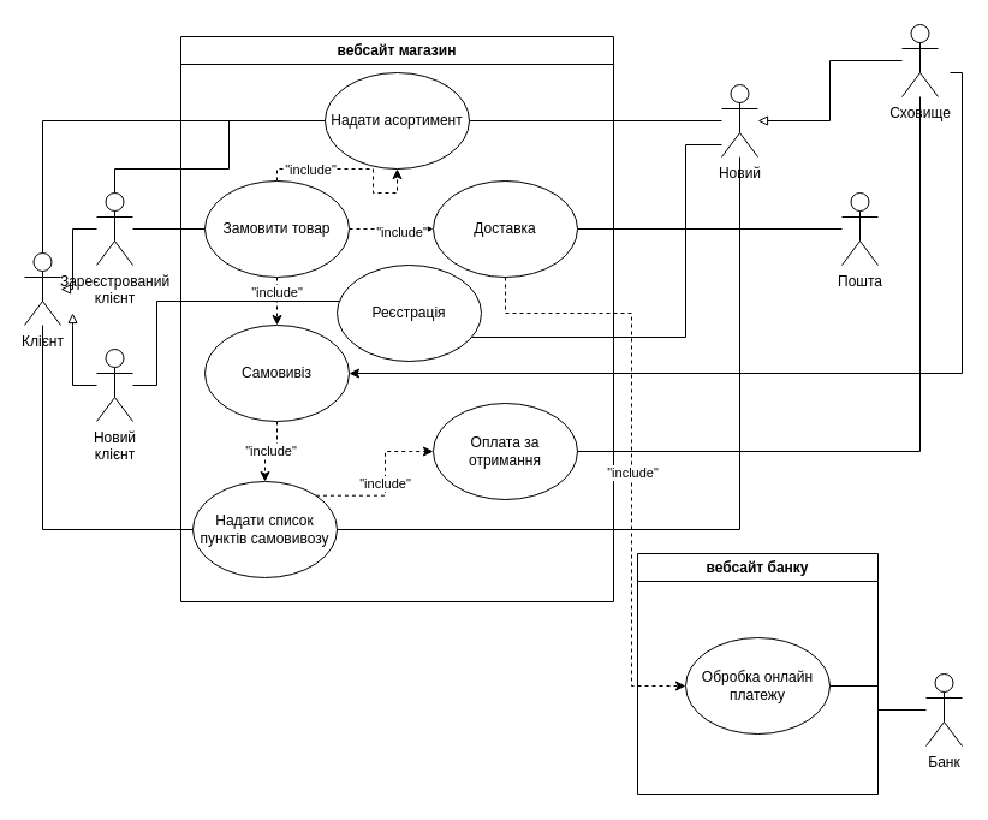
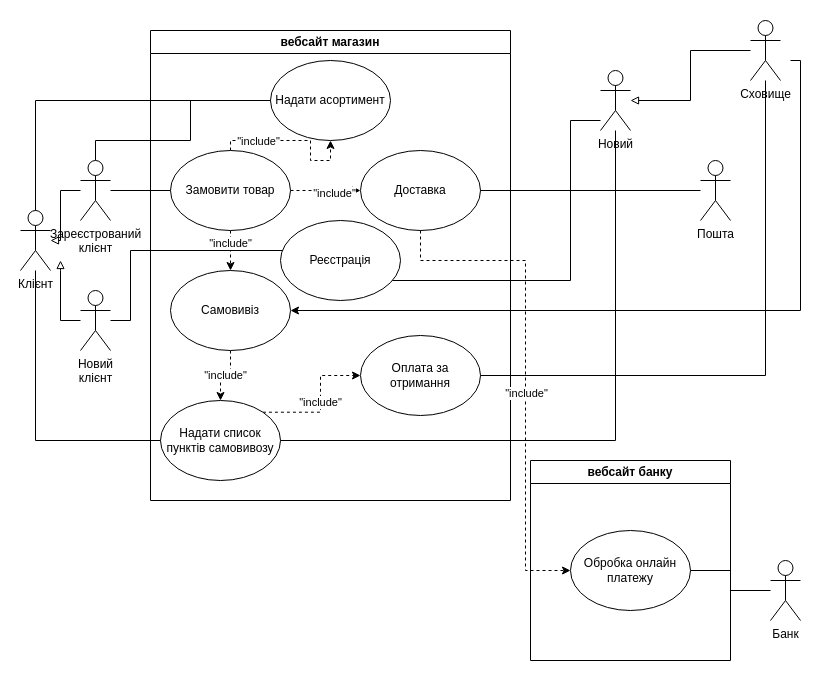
  <mxCell id="0" />
  <mxCell id="1" parent="0" />
  <mxCell id="2" value="Клієнт&lt;br&gt;" style="shape=umlActor;verticalLabelPosition=bottom;verticalAlign=top;html=1;outlineConnect=0;fillStyle=auto;treeMoving=0;shadow=0;" vertex="1" parent="1"><mxGeometry x="20" y="210" width="30" height="60" as="geometry" /></mxCell>
  <mxCell id="3" value="вебсайт магазин" style="swimlane;whiteSpace=wrap;html=1;" vertex="1" parent="1"><mxGeometry x="150" y="30" width="360" height="470" as="geometry"><mxRectangle x="150" y="240" width="140" height="30" as="alternateBounds" /></mxGeometry></mxCell>
  <mxCell id="4" value="Надати асортимент" style="ellipse;whiteSpace=wrap;html=1;" vertex="1" parent="3"><mxGeometry x="120" y="30" width="120" height="80" as="geometry" /></mxCell>
  <mxCell id="5" style="edgeStyle=orthogonalEdgeStyle;rounded=0;orthogonalLoop=1;jettySize=auto;html=1;entryX=0.5;entryY=1;entryDx=0;entryDy=0;dashed=1;" edge="1" parent="3" source="11" target="4"><mxGeometry relative="1" as="geometry"><Array as="points"><mxPoint x="80" y="110" /><mxPoint x="160" y="110" /><mxPoint x="160" y="130" /><mxPoint x="180" y="130" /></Array></mxGeometry></mxCell>
  <mxCell id="6" value="&quot;include&quot;" style="edgeLabel;html=1;align=center;verticalAlign=middle;resizable=0;points=[];" vertex="1" connectable="0" parent="5"><mxGeometry x="-0.505" relative="1" as="geometry"><mxPoint as="offset" /></mxGeometry></mxCell>
  <mxCell id="7" style="edgeStyle=orthogonalEdgeStyle;rounded=0;orthogonalLoop=1;jettySize=auto;html=1;dashed=1;" edge="1" parent="3" source="11" target="14"><mxGeometry relative="1" as="geometry" /></mxCell>
  <mxCell id="8" value="&quot;include&quot;" style="edgeLabel;html=1;align=center;verticalAlign=middle;resizable=0;points=[];" vertex="1" connectable="0" parent="7"><mxGeometry x="0.222" y="-2" relative="1" as="geometry"><mxPoint as="offset" /></mxGeometry></mxCell>
  <mxCell id="9" style="edgeStyle=orthogonalEdgeStyle;rounded=0;orthogonalLoop=1;jettySize=auto;html=1;entryX=0.5;entryY=0;entryDx=0;entryDy=0;dashed=1;" edge="1" parent="3" source="11" target="13"><mxGeometry relative="1" as="geometry" /></mxCell>
  <mxCell id="10" value="&quot;include&quot;" style="edgeLabel;html=1;align=center;verticalAlign=middle;resizable=0;points=[];" vertex="1" connectable="0" parent="9"><mxGeometry x="-0.399" y="-1" relative="1" as="geometry"><mxPoint as="offset" /></mxGeometry></mxCell>
  <mxCell id="11" value="Замовити товар" style="ellipse;whiteSpace=wrap;html=1;" vertex="1" parent="3"><mxGeometry x="20" y="120" width="120" height="80" as="geometry" /></mxCell>
  <mxCell id="12" value="&quot;include&quot;" style="edgeStyle=orthogonalEdgeStyle;rounded=0;orthogonalLoop=1;jettySize=auto;html=1;entryX=0.5;entryY=0;entryDx=0;entryDy=0;dashed=1;" edge="1" parent="3" source="13" target="16"><mxGeometry relative="1" as="geometry" /></mxCell>
  <mxCell id="13" value="Самовивіз" style="ellipse;whiteSpace=wrap;html=1;" vertex="1" parent="3"><mxGeometry x="20" y="240" width="120" height="80" as="geometry" /></mxCell>
  <mxCell id="14" value="Доставка" style="ellipse;whiteSpace=wrap;html=1;" vertex="1" parent="3"><mxGeometry x="210" y="120" width="120" height="80" as="geometry" /></mxCell>
  <mxCell id="15" value="&quot;include&quot;" style="edgeStyle=orthogonalEdgeStyle;rounded=0;orthogonalLoop=1;jettySize=auto;html=1;exitX=1;exitY=0;exitDx=0;exitDy=0;dashed=1;" edge="1" parent="3" source="16" target="17"><mxGeometry relative="1" as="geometry" /></mxCell>
  <mxCell id="16" value="Надати список пунктів самовивозу" style="ellipse;whiteSpace=wrap;html=1;" vertex="1" parent="3"><mxGeometry x="10" y="370" width="120" height="80" as="geometry" /></mxCell>
  <mxCell id="17" value="Оплата за отримання" style="ellipse;whiteSpace=wrap;html=1;" vertex="1" parent="3"><mxGeometry x="210" y="305" width="120" height="80" as="geometry" /></mxCell>
  <mxCell id="18" value="Реєстрація" style="ellipse;whiteSpace=wrap;html=1;" vertex="1" parent="3"><mxGeometry x="130" y="190" width="120" height="80" as="geometry" /></mxCell>
- <mxCell id="19" style="edgeStyle=orthogonalEdgeStyle;rounded=0;orthogonalLoop=1;jettySize=auto;html=1;entryX=1;entryY=0.5;entryDx=0;entryDy=0;endArrow=none;endFill=0;" edge="1" parent="1" source="21" target="4"><mxGeometry relative="1" as="geometry" /></mxCell>
  <mxCell id="20" style="edgeStyle=orthogonalEdgeStyle;rounded=0;orthogonalLoop=1;jettySize=auto;html=1;entryX=1;entryY=0.5;entryDx=0;entryDy=0;endArrow=none;endFill=0;" edge="1" parent="1" source="21" target="16"><mxGeometry relative="1" as="geometry"><Array as="points"><mxPoint x="615" y="440" /></Array></mxGeometry></mxCell>
  <mxCell id="21" value="Новий" style="shape=umlActor;verticalLabelPosition=bottom;verticalAlign=top;html=1;outlineConnect=0;" vertex="1" parent="1"><mxGeometry x="600" y="70" width="30" height="60" as="geometry" /></mxCell>
  <mxCell id="22" style="edgeStyle=orthogonalEdgeStyle;rounded=0;orthogonalLoop=1;jettySize=auto;html=1;endArrow=block;endFill=0;" edge="1" parent="1" source="24" target="21"><mxGeometry relative="1" as="geometry" /></mxCell>
  <mxCell id="23" style="edgeStyle=orthogonalEdgeStyle;rounded=0;orthogonalLoop=1;jettySize=auto;html=1;entryX=1;entryY=0.5;entryDx=0;entryDy=0;" edge="1" parent="1" target="13"><mxGeometry relative="1" as="geometry"><mxPoint x="790" y="60" as="sourcePoint" /><Array as="points"><mxPoint x="800" y="60" /><mxPoint x="800" y="310" /></Array></mxGeometry></mxCell>
  <mxCell id="24" value="Сховище" style="shape=umlActor;verticalLabelPosition=bottom;verticalAlign=top;html=1;outlineConnect=0;" vertex="1" parent="1"><mxGeometry x="750" y="20" width="30" height="60" as="geometry" /></mxCell>
  <mxCell id="25" style="edgeStyle=orthogonalEdgeStyle;rounded=0;orthogonalLoop=1;jettySize=auto;html=1;verticalAlign=middle;endArrow=none;endFill=0;" edge="1" parent="1" source="4" target="2"><mxGeometry relative="1" as="geometry" /></mxCell>
  <mxCell id="26" style="edgeStyle=orthogonalEdgeStyle;rounded=0;orthogonalLoop=1;jettySize=auto;html=1;endArrow=none;endFill=0;" edge="1" parent="1" source="16" target="2"><mxGeometry relative="1" as="geometry" /></mxCell>
  <mxCell id="27" value="Банк" style="shape=umlActor;verticalLabelPosition=bottom;verticalAlign=top;html=1;outlineConnect=0;" vertex="1" parent="1"><mxGeometry x="770" y="560" width="30" height="60" as="geometry" /></mxCell>
  <mxCell id="28" style="edgeStyle=orthogonalEdgeStyle;rounded=0;orthogonalLoop=1;jettySize=auto;html=1;entryX=1;entryY=0.5;entryDx=0;entryDy=0;endArrow=none;endFill=0;" edge="1" parent="1" source="29" target="14"><mxGeometry relative="1" as="geometry" /></mxCell>
  <mxCell id="29" value="Пошта" style="shape=umlActor;verticalLabelPosition=bottom;verticalAlign=top;html=1;outlineConnect=0;" vertex="1" parent="1"><mxGeometry x="700" y="160" width="30" height="60" as="geometry" /></mxCell>
  <mxCell id="30" value="вебсайт банку" style="swimlane;whiteSpace=wrap;html=1;" vertex="1" parent="1"><mxGeometry x="530" y="460" width="200" height="200" as="geometry" /></mxCell>
  <mxCell id="31" value="Обробка онлайн платежу" style="ellipse;whiteSpace=wrap;html=1;" vertex="1" parent="30"><mxGeometry x="40" y="70" width="120" height="80" as="geometry" /></mxCell>
  <mxCell id="32" style="edgeStyle=orthogonalEdgeStyle;rounded=0;orthogonalLoop=1;jettySize=auto;html=1;entryX=0;entryY=0.5;entryDx=0;entryDy=0;dashed=1;" edge="1" parent="1" source="14" target="31"><mxGeometry relative="1" as="geometry"><Array as="points"><mxPoint x="420" y="260" /><mxPoint x="525" y="260" /><mxPoint x="525" y="570" /></Array></mxGeometry></mxCell>
  <mxCell id="33" value="&quot;include&quot;" style="edgeLabel;html=1;align=center;verticalAlign=middle;resizable=0;points=[];" vertex="1" connectable="0" parent="32"><mxGeometry x="0.09" relative="1" as="geometry"><mxPoint as="offset" /></mxGeometry></mxCell>
  <mxCell id="34" style="edgeStyle=orthogonalEdgeStyle;rounded=0;orthogonalLoop=1;jettySize=auto;html=1;endArrow=none;endFill=0;" edge="1" parent="1" source="31" target="27"><mxGeometry relative="1" as="geometry" /></mxCell>
  <mxCell id="35" style="edgeStyle=orthogonalEdgeStyle;rounded=0;orthogonalLoop=1;jettySize=auto;html=1;endArrow=block;endFill=0;" edge="1" parent="1" source="36"><mxGeometry relative="1" as="geometry"><mxPoint x="60" y="260" as="targetPoint" /></mxGeometry></mxCell>
  <mxCell id="36" value="Новий&lt;br&gt;клієнт" style="shape=umlActor;verticalLabelPosition=bottom;verticalAlign=top;html=1;outlineConnect=0;fillStyle=auto;treeMoving=0;shadow=0;" vertex="1" parent="1"><mxGeometry x="80" y="290" width="30" height="60" as="geometry" /></mxCell>
  <mxCell id="37" style="edgeStyle=orthogonalEdgeStyle;rounded=0;orthogonalLoop=1;jettySize=auto;html=1;endArrow=block;endFill=0;" edge="1" parent="1" source="39" target="2"><mxGeometry relative="1" as="geometry" /></mxCell>
  <mxCell id="38" style="edgeStyle=orthogonalEdgeStyle;rounded=0;orthogonalLoop=1;jettySize=auto;html=1;entryX=0;entryY=0.5;entryDx=0;entryDy=0;endArrow=none;endFill=0;" edge="1" parent="1" source="39" target="4"><mxGeometry relative="1" as="geometry"><Array as="points"><mxPoint x="95" y="140" /><mxPoint x="190" y="140" /><mxPoint x="190" y="100" /></Array></mxGeometry></mxCell>
  <mxCell id="39" value="Зареєстрований&lt;br&gt;клієнт" style="shape=umlActor;verticalLabelPosition=bottom;verticalAlign=top;html=1;outlineConnect=0;fillStyle=auto;treeMoving=0;shadow=0;" vertex="1" parent="1"><mxGeometry x="80" y="160" width="30" height="60" as="geometry" /></mxCell>
  <mxCell id="40" style="edgeStyle=orthogonalEdgeStyle;rounded=0;orthogonalLoop=1;jettySize=auto;html=1;endArrow=none;endFill=0;" edge="1" parent="1" source="11" target="39"><mxGeometry relative="1" as="geometry" /></mxCell>
  <mxCell id="41" style="edgeStyle=orthogonalEdgeStyle;rounded=0;orthogonalLoop=1;jettySize=auto;html=1;endArrow=none;endFill=0;" edge="1" parent="1" source="18" target="21"><mxGeometry relative="1" as="geometry"><Array as="points"><mxPoint x="570" y="280" /><mxPoint x="570" y="120" /></Array></mxGeometry></mxCell>
  <mxCell id="42" style="edgeStyle=orthogonalEdgeStyle;rounded=0;orthogonalLoop=1;jettySize=auto;html=1;endArrow=none;endFill=0;" edge="1" parent="1" source="18" target="36"><mxGeometry relative="1" as="geometry"><Array as="points"><mxPoint x="130" y="250" /><mxPoint x="130" y="320" /></Array></mxGeometry></mxCell>
  <mxCell id="43" style="edgeStyle=orthogonalEdgeStyle;rounded=0;orthogonalLoop=1;jettySize=auto;html=1;endArrow=none;endFill=0;" edge="1" parent="1" source="17" target="24"><mxGeometry relative="1" as="geometry" /></mxCell>
